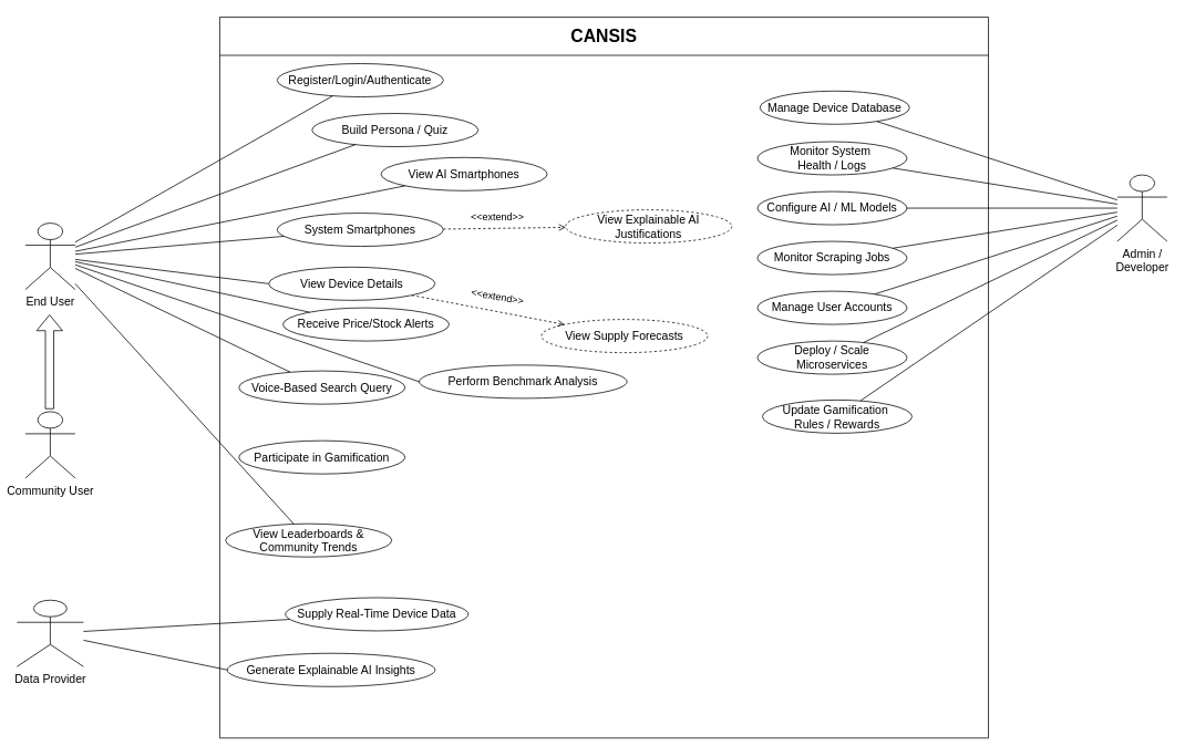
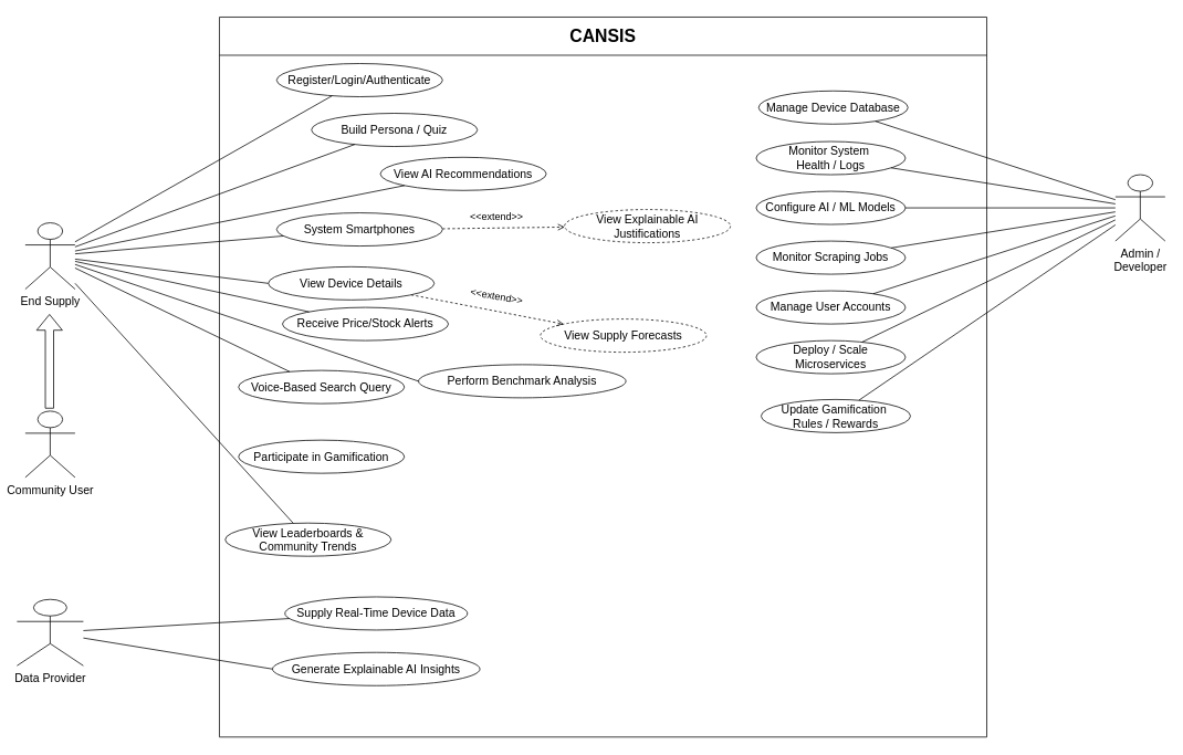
  <mxCell id="0" />
  <mxCell id="1" parent="0" />
  <mxCell id="2" value="&lt;h2&gt;CANSIS&lt;/h2&gt;" style="swimlane;whiteSpace=wrap;html=1;labelBackgroundColor=none;fontSize=14;startSize=46;" parent="1" vertex="1"><mxGeometry x="264" y="20" width="925" height="868" as="geometry" /></mxCell>
  <mxCell id="3" value="View Explainable AI Justifications" style="ellipse;whiteSpace=wrap;html=1;aspect=fixed;dashed=1;fontSize=14;labelBackgroundColor=none;" parent="2" vertex="1"><mxGeometry x="416" y="232" width="200" height="40" as="geometry" /></mxCell>
  <mxCell id="4" value="View Supply Forecasts" style="ellipse;whiteSpace=wrap;html=1;aspect=fixed;dashed=1;fontSize=14;labelBackgroundColor=none;" parent="2" vertex="1"><mxGeometry x="387" y="364" width="200" height="40" as="geometry" /></mxCell>
  <mxCell id="5" style="dashed=1;endArrow=open;html=1;fontColor=default;fontSize=14;labelBackgroundColor=none;" parent="2" source="18" target="3" edge="1"><mxGeometry relative="1" as="geometry" /></mxCell>
  <mxCell id="6" style="dashed=1;endArrow=open;html=1;fontColor=default;fontSize=14;labelBackgroundColor=none;" parent="2" source="19" target="4" edge="1"><mxGeometry relative="1" as="geometry" /></mxCell>
  <mxCell id="7" value="" style="group;fontSize=14;labelBackgroundColor=none;" parent="2" vertex="1" connectable="0"><mxGeometry x="647" y="89" width="183" height="521" as="geometry" /></mxCell>
  <mxCell id="8" value="Manage Device Database" style="ellipse;whiteSpace=wrap;html=1;aspect=fixed;fontSize=14;labelBackgroundColor=none;" parent="7" vertex="1"><mxGeometry x="3" width="180" height="40" as="geometry" /></mxCell>
  <mxCell id="9" value="Monitor System&amp;nbsp;&lt;div&gt;Health / Logs&lt;/div&gt;" style="ellipse;whiteSpace=wrap;html=1;aspect=fixed;fontSize=14;labelBackgroundColor=none;" parent="7" vertex="1"><mxGeometry y="61" width="180" height="40" as="geometry" /></mxCell>
  <mxCell id="10" value="Configure AI / ML Models" style="ellipse;whiteSpace=wrap;html=1;aspect=fixed;fontSize=14;labelBackgroundColor=none;" parent="7" vertex="1"><mxGeometry y="121" width="180" height="40" as="geometry" /></mxCell>
  <mxCell id="11" value="Monitor Scraping Jobs" style="ellipse;whiteSpace=wrap;html=1;aspect=fixed;fontSize=14;labelBackgroundColor=none;" parent="7" vertex="1"><mxGeometry y="181" width="180" height="40" as="geometry" /></mxCell>
  <mxCell id="12" value="Manage User Accounts" style="ellipse;whiteSpace=wrap;html=1;aspect=fixed;fontSize=14;labelBackgroundColor=none;" parent="7" vertex="1"><mxGeometry y="241" width="180" height="40" as="geometry" /></mxCell>
  <mxCell id="13" value="Deploy / Scale Microservices" style="ellipse;whiteSpace=wrap;html=1;aspect=fixed;fontSize=14;labelBackgroundColor=none;" parent="7" vertex="1"><mxGeometry y="301" width="180" height="40" as="geometry" /></mxCell>
  <mxCell id="14" value="Update Gamification&amp;nbsp;&lt;div&gt;Rules / Rewards&lt;/div&gt;" style="ellipse;whiteSpace=wrap;html=1;aspect=fixed;fontSize=14;labelBackgroundColor=none;" parent="7" vertex="1"><mxGeometry x="6" y="372" width="180" height="40" as="geometry" /></mxCell>
  <mxCell id="15" value="Register/Login/Authenticate" style="ellipse;whiteSpace=wrap;html=1;aspect=fixed;fontSize=14;labelBackgroundColor=none;" parent="2" vertex="1"><mxGeometry x="69" y="56" width="200" height="40" as="geometry" /></mxCell>
  <mxCell id="16" value="Build Persona / Quiz" style="ellipse;whiteSpace=wrap;html=1;aspect=fixed;fontSize=14;labelBackgroundColor=none;" parent="2" vertex="1"><mxGeometry x="111" y="116" width="200" height="40" as="geometry" /></mxCell>
- <mxCell id="17" value="View AI Smartphones" style="ellipse;whiteSpace=wrap;html=1;aspect=fixed;fontSize=14;labelBackgroundColor=none;" parent="2" vertex="1"><mxGeometry x="194" y="169" width="200" height="40" as="geometry" /></mxCell>
+ <mxCell id="17" value="View AI Recommendations" style="ellipse;whiteSpace=wrap;html=1;aspect=fixed;fontSize=14;labelBackgroundColor=none;" parent="2" vertex="1"><mxGeometry x="194" y="169" width="200" height="40" as="geometry" /></mxCell>
  <mxCell id="18" value="System Smartphones" style="ellipse;whiteSpace=wrap;html=1;aspect=fixed;fontSize=14;labelBackgroundColor=none;" parent="2" vertex="1"><mxGeometry x="69" y="236" width="200" height="40" as="geometry" /></mxCell>
  <mxCell id="19" value="View Device Details" style="ellipse;whiteSpace=wrap;html=1;aspect=fixed;fontSize=14;labelBackgroundColor=none;" parent="2" vertex="1"><mxGeometry x="59" y="301" width="200" height="40" as="geometry" /></mxCell>
  <mxCell id="20" value="Receive Price/Stock Alerts" style="ellipse;whiteSpace=wrap;html=1;aspect=fixed;fontSize=14;labelBackgroundColor=none;" parent="2" vertex="1"><mxGeometry x="76" y="350" width="200" height="40" as="geometry" /></mxCell>
  <mxCell id="21" value="Voice-Based Search Query" style="ellipse;whiteSpace=wrap;html=1;aspect=fixed;fontSize=14;labelBackgroundColor=none;" parent="2" vertex="1"><mxGeometry x="23" y="426" width="200" height="40" as="geometry" /></mxCell>
  <mxCell id="22" value="Participate in Gamification" style="ellipse;whiteSpace=wrap;html=1;aspect=fixed;fontSize=14;labelBackgroundColor=none;" parent="2" vertex="1"><mxGeometry x="23" y="510" width="200" height="40" as="geometry" /></mxCell>
  <mxCell id="23" value="View Leaderboards &amp;amp; Community Trends" style="ellipse;whiteSpace=wrap;html=1;aspect=fixed;fontSize=14;labelBackgroundColor=none;" parent="2" vertex="1"><mxGeometry x="7" y="610" width="200" height="40" as="geometry" /></mxCell>
  <mxCell id="24" value="&amp;lt;&amp;lt;extend&amp;gt;&amp;gt;" style="text;html=1;align=center;verticalAlign=middle;resizable=0;points=[];autosize=1;strokeColor=none;fillColor=none;labelBackgroundColor=none;rotation=10;" vertex="1" parent="2"><mxGeometry x="293" y="324" width="82" height="26" as="geometry" /></mxCell>
  <mxCell id="25" value="Perform Benchmark Analysis  " style="ellipse;whiteSpace=wrap;html=1;aspect=fixed;fontSize=14;labelBackgroundColor=none;" parent="2" vertex="1"><mxGeometry x="240" y="419" width="250" height="40" as="geometry" /></mxCell>
  <mxCell id="26" value="Supply Real-Time Device Data  " style="ellipse;whiteSpace=wrap;html=1;aspect=fixed;fontSize=14;labelBackgroundColor=none;" parent="2" vertex="1"><mxGeometry x="79" y="699" width="220" height="40" as="geometry" /></mxCell>
- <mxCell id="27" value="Generate Explainable AI Insights  " style="ellipse;whiteSpace=wrap;html=1;aspect=fixed;fontSize=14;labelBackgroundColor=none;" parent="2" vertex="1"><mxGeometry x="9" y="766" width="250" height="40" as="geometry" /></mxCell>
+ <mxCell id="27" value="Generate Explainable AI Insights  " style="ellipse;whiteSpace=wrap;html=1;aspect=fixed;fontSize=14;labelBackgroundColor=none;" parent="2" vertex="1"><mxGeometry x="64" y="766" width="250" height="40" as="geometry" /></mxCell>
  <mxCell id="28" value="&amp;lt;&amp;lt;extend&amp;gt;&amp;gt;" style="text;html=1;align=center;verticalAlign=middle;resizable=0;points=[];autosize=1;strokeColor=none;fillColor=none;labelBackgroundColor=none;" parent="2" vertex="1"><mxGeometry x="293" y="228" width="82" height="26" as="geometry" /></mxCell>
  <mxCell id="29" style="rounded=0;orthogonalLoop=1;jettySize=auto;html=1;entryX=0;entryY=0.5;entryDx=0;entryDy=0;endArrow=none;endFill=0;" edge="1" parent="1" source="31" target="19"><mxGeometry relative="1" as="geometry" /></mxCell>
  <mxCell id="30" style="rounded=0;orthogonalLoop=1;jettySize=auto;html=1;entryX=0;entryY=0.5;entryDx=0;entryDy=0;endArrow=none;endFill=0;" edge="1" parent="1" source="31" target="25"><mxGeometry relative="1" as="geometry" /></mxCell>
- <mxCell id="31" value="End User" style="shape=umlActor;verticalLabelPosition=bottom;verticalAlign=top;html=1;fontSize=14;labelBackgroundColor=none;" parent="1" vertex="1"><mxGeometry x="30" y="268" width="60" height="80" as="geometry" /></mxCell>
+ <mxCell id="31" value="End Supply" style="shape=umlActor;verticalLabelPosition=bottom;verticalAlign=top;html=1;fontSize=14;labelBackgroundColor=none;" parent="1" vertex="1"><mxGeometry x="30" y="268" width="60" height="80" as="geometry" /></mxCell>
  <mxCell id="32" value="Community User" style="shape=umlActor;verticalLabelPosition=bottom;verticalAlign=top;html=1;fontSize=14;labelBackgroundColor=none;" parent="1" vertex="1"><mxGeometry x="30" y="495" width="60" height="80" as="geometry" /></mxCell>
  <mxCell id="33" value="Admin /&lt;div&gt;Developer&lt;/div&gt;" style="shape=umlActor;verticalLabelPosition=bottom;verticalAlign=top;html=1;fontSize=14;labelBackgroundColor=none;" parent="1" vertex="1"><mxGeometry x="1344" y="210" width="60" height="80" as="geometry" /></mxCell>
  <mxCell id="34" style="rounded=0;orthogonalLoop=1;jettySize=auto;html=1;entryX=0;entryY=0.5;entryDx=0;entryDy=0;endArrow=none;startFill=0;labelBackgroundColor=none;fontColor=default;" parent="1" source="35" target="27" edge="1"><mxGeometry relative="1" as="geometry"><mxPoint x="176" y="804" as="sourcePoint" /></mxGeometry></mxCell>
  <mxCell id="35" value="Data Provider" style="shape=umlActor;verticalLabelPosition=bottom;verticalAlign=top;html=1;fontSize=14;labelBackgroundColor=none;" parent="1" vertex="1"><mxGeometry x="20" y="722" width="80" height="80" as="geometry" /></mxCell>
  <mxCell id="36" style="endArrow=none;html=1;fontColor=default;fontSize=14;labelBackgroundColor=none;" parent="1" source="31" target="15" edge="1"><mxGeometry relative="1" as="geometry" /></mxCell>
  <mxCell id="37" style="endArrow=none;html=1;fontColor=default;fontSize=14;labelBackgroundColor=none;" parent="1" source="31" target="16" edge="1"><mxGeometry relative="1" as="geometry" /></mxCell>
  <mxCell id="38" style="endArrow=none;html=1;fontColor=default;fontSize=14;labelBackgroundColor=none;" parent="1" source="31" target="17" edge="1"><mxGeometry relative="1" as="geometry" /></mxCell>
  <mxCell id="39" style="endArrow=none;html=1;fontColor=default;fontSize=14;labelBackgroundColor=none;" parent="1" source="31" target="18" edge="1"><mxGeometry relative="1" as="geometry" /></mxCell>
  <mxCell id="40" style="endArrow=none;html=1;fontColor=default;fontSize=14;labelBackgroundColor=none;" parent="1" source="31" target="20" edge="1"><mxGeometry relative="1" as="geometry" /></mxCell>
  <mxCell id="41" style="endArrow=none;html=1;fontColor=default;fontSize=14;labelBackgroundColor=none;" parent="1" source="31" target="21" edge="1"><mxGeometry relative="1" as="geometry" /></mxCell>
  <mxCell id="42" style="endArrow=none;html=1;fontColor=default;fontSize=14;labelBackgroundColor=none;" parent="1" source="31" target="23" edge="1"><mxGeometry relative="1" as="geometry" /></mxCell>
  <mxCell id="43" style="endArrow=none;html=1;fontColor=default;fontSize=14;labelBackgroundColor=none;" parent="1" source="33" target="8" edge="1"><mxGeometry relative="1" as="geometry" /></mxCell>
  <mxCell id="44" style="endArrow=none;html=1;fontColor=default;fontSize=14;labelBackgroundColor=none;" parent="1" source="33" target="9" edge="1"><mxGeometry relative="1" as="geometry" /></mxCell>
  <mxCell id="45" style="endArrow=none;html=1;fontColor=default;fontSize=14;labelBackgroundColor=none;" parent="1" source="33" target="10" edge="1"><mxGeometry relative="1" as="geometry" /></mxCell>
  <mxCell id="46" style="endArrow=none;html=1;fontColor=default;fontSize=14;labelBackgroundColor=none;" parent="1" source="33" target="11" edge="1"><mxGeometry relative="1" as="geometry" /></mxCell>
  <mxCell id="47" style="endArrow=none;html=1;fontColor=default;fontSize=14;labelBackgroundColor=none;" parent="1" source="33" target="12" edge="1"><mxGeometry relative="1" as="geometry" /></mxCell>
  <mxCell id="48" style="endArrow=none;html=1;fontColor=default;fontSize=14;labelBackgroundColor=none;" parent="1" source="33" target="13" edge="1"><mxGeometry relative="1" as="geometry" /></mxCell>
  <mxCell id="49" style="endArrow=none;html=1;fontColor=default;fontSize=14;labelBackgroundColor=none;" parent="1" source="33" target="14" edge="1"><mxGeometry relative="1" as="geometry" /></mxCell>
  <mxCell id="50" style="endArrow=none;html=1;fontColor=default;fontSize=14;startFill=0;labelBackgroundColor=none;" parent="1" source="35" target="26" edge="1"><mxGeometry relative="1" as="geometry" /></mxCell>
  <mxCell id="51" value="" style="shape=flexArrow;endArrow=classic;html=1;rounded=0;" edge="1" parent="1"><mxGeometry width="50" height="50" relative="1" as="geometry"><mxPoint x="59.17" y="492" as="sourcePoint" /><mxPoint x="59.17" y="378" as="targetPoint" /></mxGeometry></mxCell>
